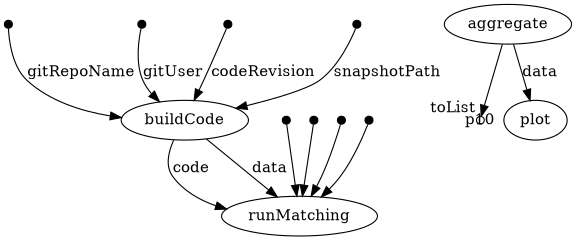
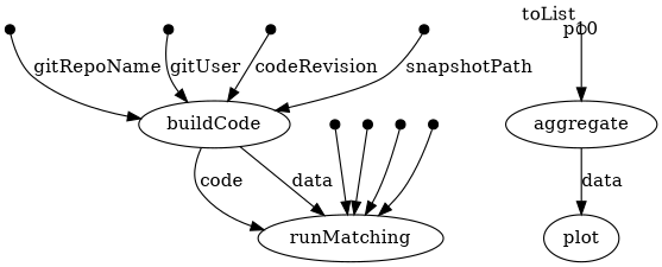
  digraph {
    node [fixedsize=true shape=point]
    p0 [width=0.1]
    n2 [label=buildCode fixedsize="" shape=""]
    n3 [label=runMatching fixedsize="" shape=""]
    p1 [width=0.1]
    p2 [width=0.1]
    p3 [width=0.1]
    p10 [shape=circle width=0.1 xlabel=toList]
    n8 [label=aggregate fixedsize="" shape=""]
    p5 [width=0.1]
    p6 [width=0.1]
    p7 [width=0.1]
    p8 [width=0.1]
    n13 [label=plot fixedsize="" shape=""]
    p0 -> n2 [label=gitRepoName]
    n2 -> n3 [label=code]
    n2 -> n3 [label=data]
    p1 -> n2 [label=gitUser]
    p2 -> n2 [label=codeRevision]
    p3 -> n2 [label=snapshotPath]
-   n8 -> p10
+   p10 -> n8
    n8 -> n13 [label=data]
    p5 -> n3
    p6 -> n3
    p7 -> n3
    p8 -> n3
  }
